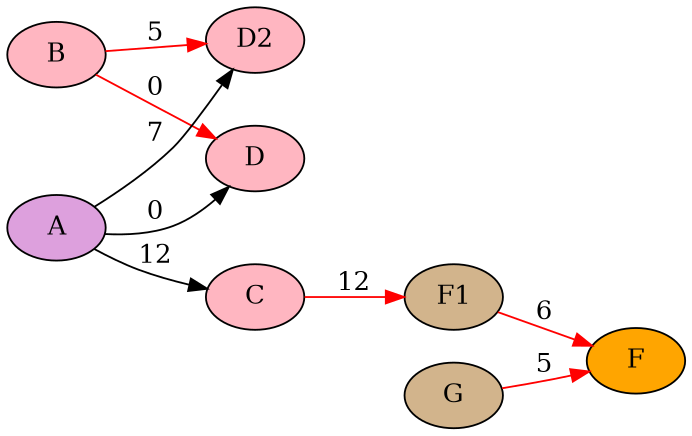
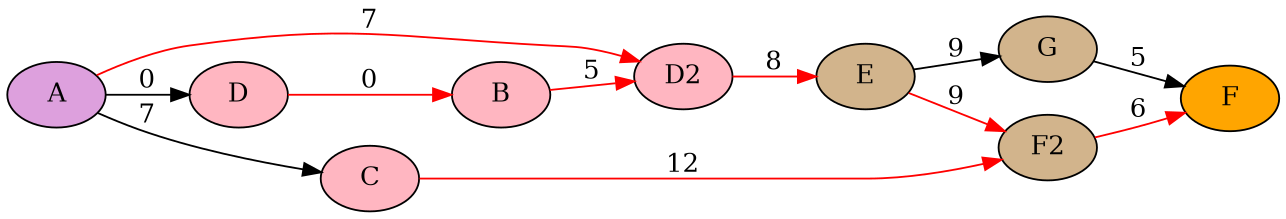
  digraph {
    rankdir=LR
    node [fillcolor=lightpink style=filled]
    edge [color=red]
    D
    B
    A [fillcolor=plum]
    C
    D2
-   F1 [fillcolor=tan]
+   F1 [fillcolor=tan label=F2]
+   E [fillcolor=tan]
    F [fillcolor=orange]
    G [fillcolor=tan]
-   B -> D [label=0]
+   D -> B [label=0]
    B -> D2 [label=5]
    A -> D [label=0 color=""]
-   A -> C [label=12 color=""]
-   A -> D2 [label=7 color=""]
+   A -> C [label=7 color=""]
+   A -> D2 [label=7]
    C -> F1 [label=12]
+   D2 -> E [label=8]
    F1 -> F [label=6]
-   G -> F [label=5]
+   E -> F1 [label=9]
+   E -> G [label=9 color=""]
+   G -> F [label=5 color=""]
  }
